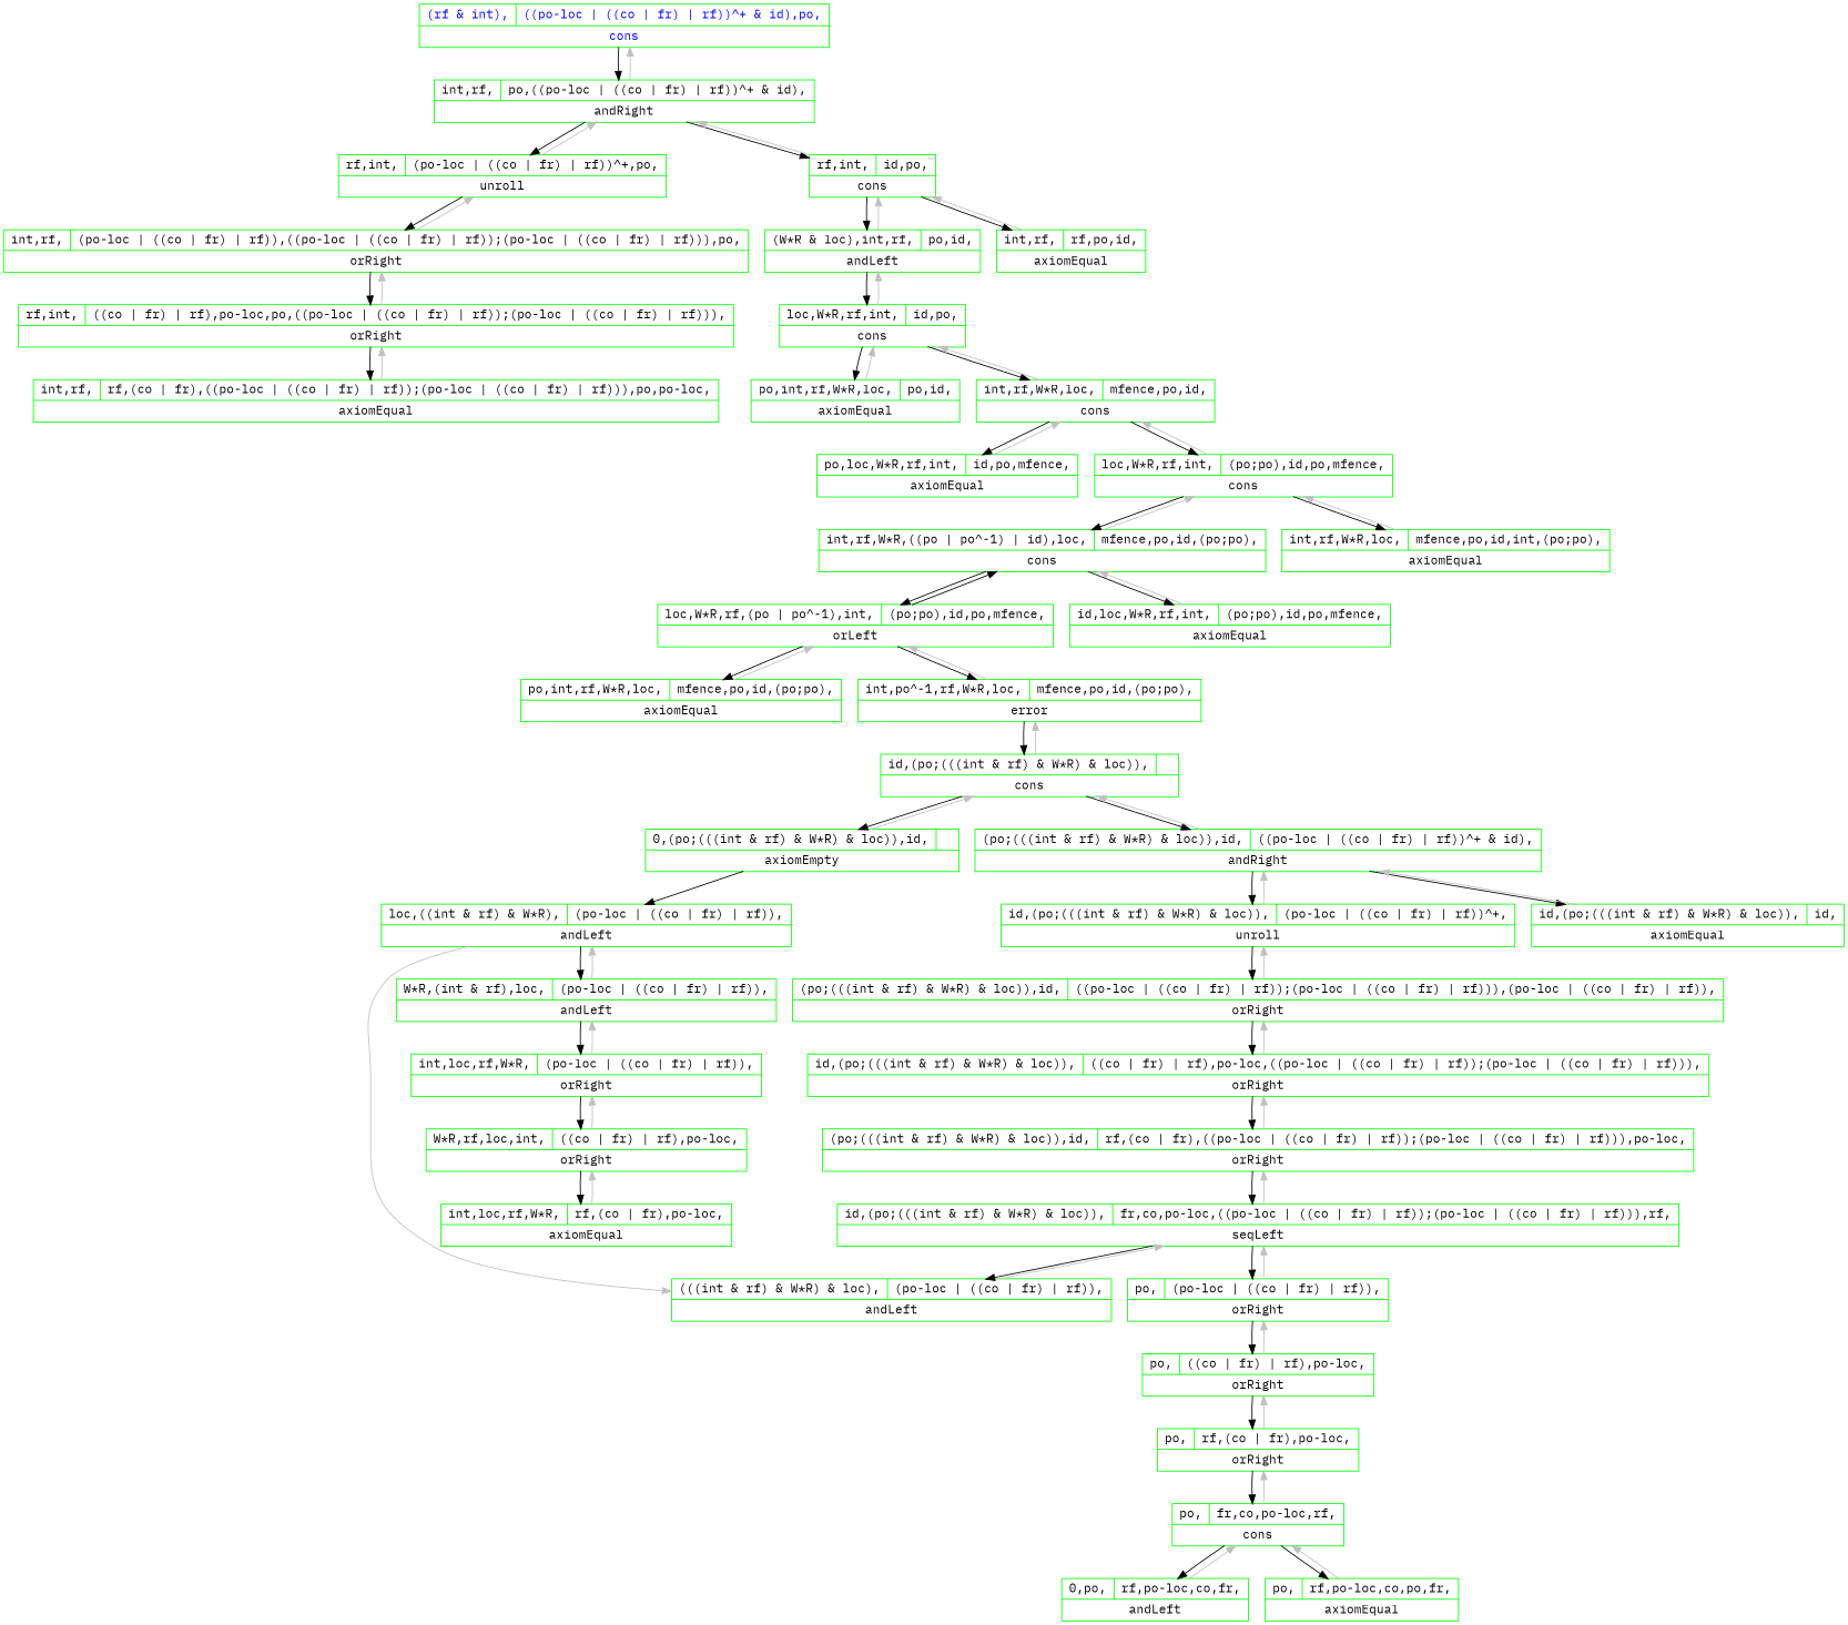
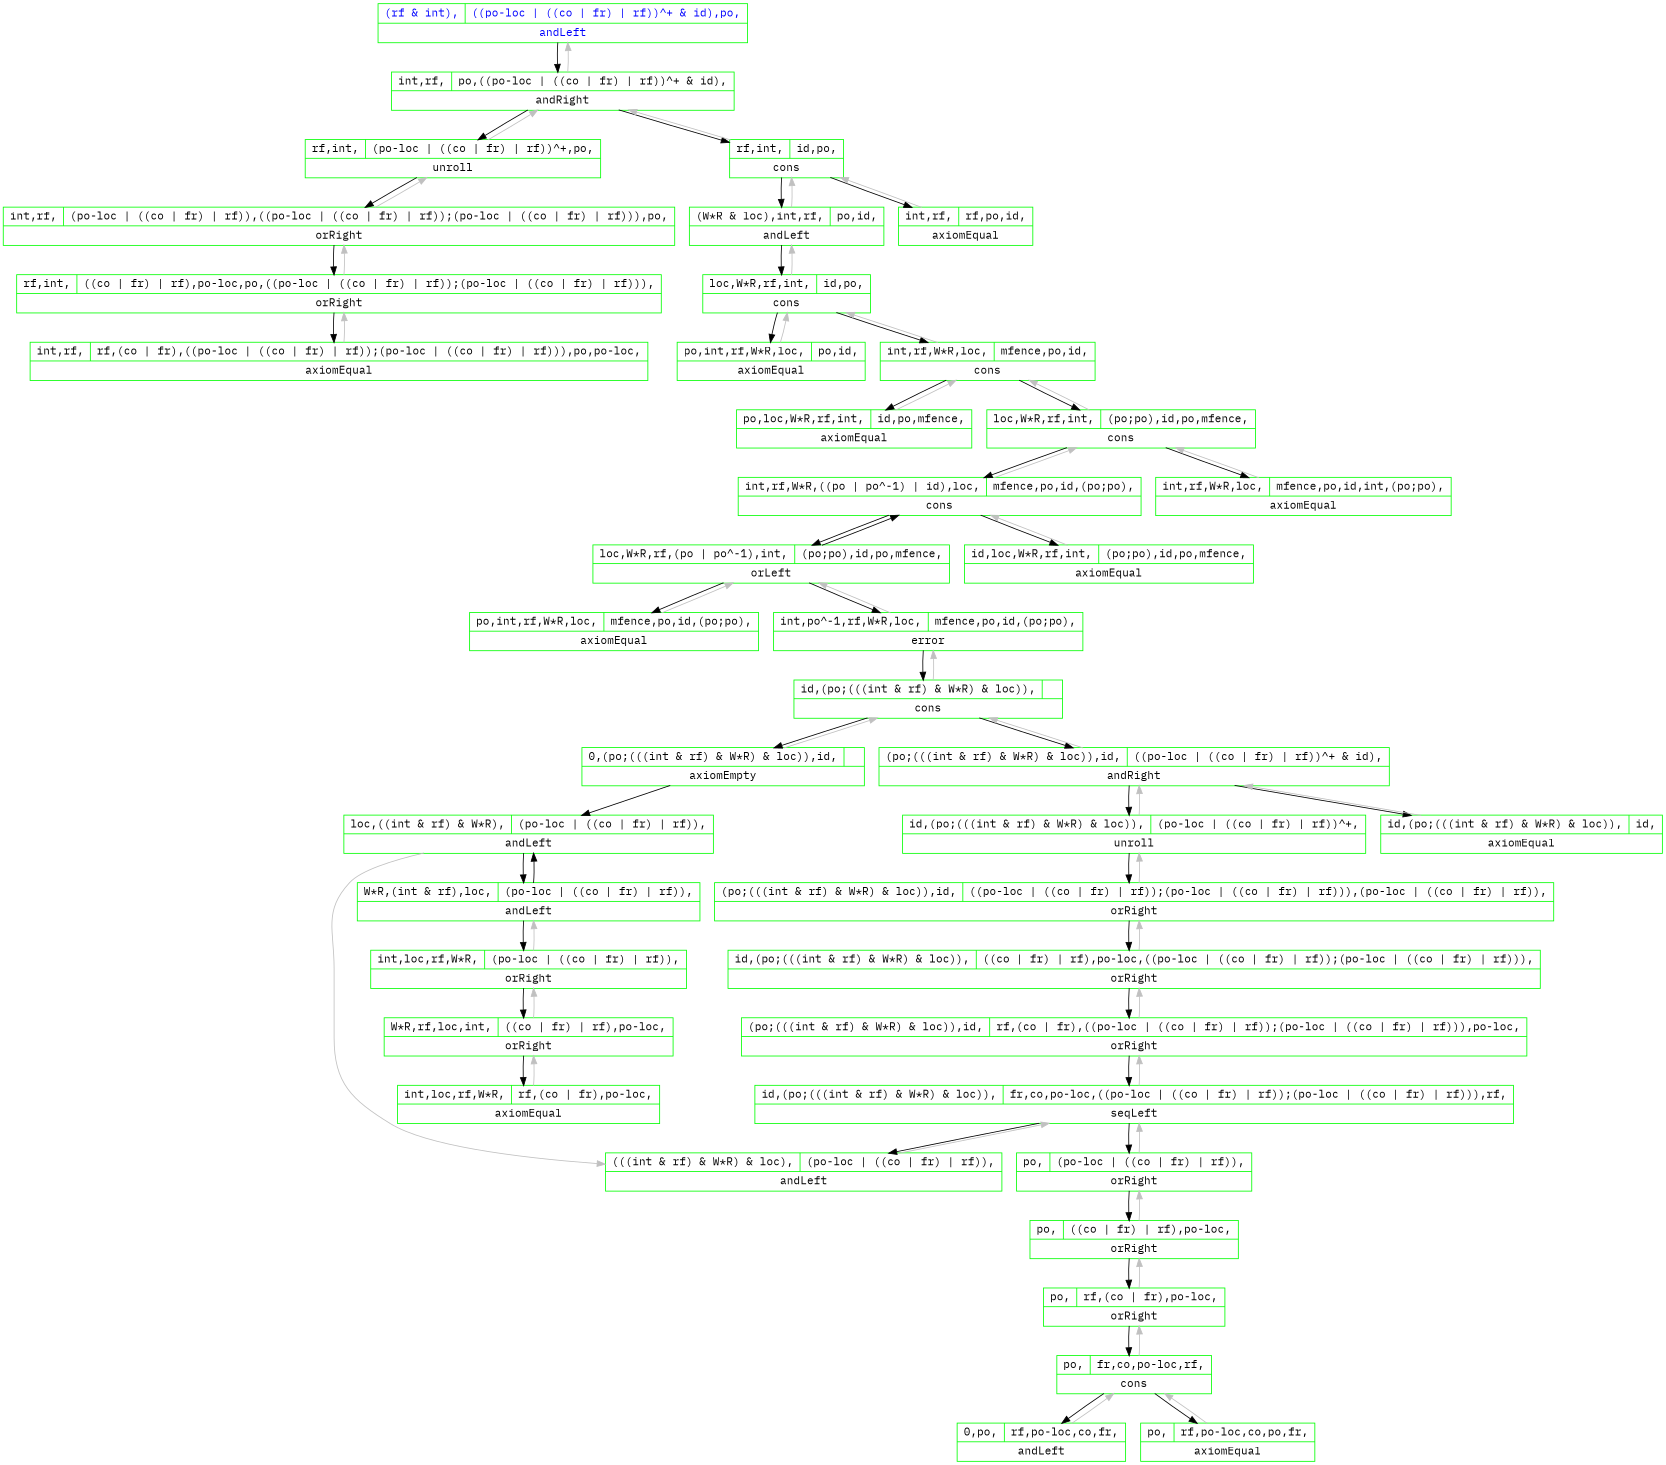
  digraph {
    fontname="IBM Plex Mono"
    node [color=green fontcolor=black fontname="IBM Plex Mono" shape=record]
    edge [fontname="IBM Plex Mono"]
-   n1 [fontcolor=blue label="{{(rf & int), | ((po-loc \| ((co \| fr) \| rf))^+ & id),po,} | cons}"]
+   n1 [fontcolor=blue label="{{(rf & int), | ((po-loc \| ((co \| fr) \| rf))^+ & id),po,} | andLeft}"]
    n2 [label="{{int,rf, | po,((po-loc \| ((co \| fr) \| rf))^+ & id),} | andRight}"]
    n3 [label="{{rf,int, | (po-loc \| ((co \| fr) \| rf))^+,po,} | unroll}"]
    n4 [label="{{rf,int, | id,po,} | cons}"]
    n5 [label="{{int,rf, | (po-loc \| ((co \| fr) \| rf)),((po-loc \| ((co \| fr) \| rf));(po-loc \| ((co \| fr) \| rf))),po,} | orRight}"]
    n6 [label="{{(W*R & loc),int,rf, | po,id,} | andLeft}"]
    n7 [label="{{int,rf, | rf,po,id,} | axiomEqual}"]
    n8 [label="{{rf,int, | ((co \| fr) \| rf),po-loc,po,((po-loc \| ((co \| fr) \| rf));(po-loc \| ((co \| fr) \| rf))),} | orRight}"]
    n9 [label="{{int,rf, | rf,(co \| fr),((po-loc \| ((co \| fr) \| rf));(po-loc \| ((co \| fr) \| rf))),po,po-loc,} | axiomEqual}"]
    n10 [label="{{loc,W*R,rf,int, | id,po,} | cons}"]
    n11 [label="{{po,int,rf,W*R,loc, | po,id,} | axiomEqual}"]
    n12 [label="{{int,rf,W*R,loc, | mfence,po,id,} | cons}"]
    n13 [label="{{po,loc,W*R,rf,int, | id,po,mfence,} | axiomEqual}"]
    n14 [label="{{loc,W*R,rf,int, | (po;po),id,po,mfence,} | cons}"]
    n15 [label="{{int,rf,W*R,((po \| po^-1) \| id),loc, | mfence,po,id,(po;po),} | cons}"]
    n16 [label="{{int,rf,W*R,loc, | mfence,po,id,int,(po;po),} | axiomEqual}"]
    n17 [label="{{loc,W*R,rf,(po \| po^-1),int, | (po;po),id,po,mfence,} | orLeft}"]
    n18 [label="{{id,loc,W*R,rf,int, | (po;po),id,po,mfence,} | axiomEqual}"]
    n19 [label="{{po,int,rf,W*R,loc, | mfence,po,id,(po;po),} | axiomEqual}"]
    n20 [label="{{int,po^-1,rf,W*R,loc, | mfence,po,id,(po;po),} | error}"]
    n21 [label="{{id,(po;(((int & rf) & W*R) & loc)), | } | cons}"]
    n22 [label="{{0,(po;(((int & rf) & W*R) & loc)),id, | } | axiomEmpty}"]
    n23 [label="{{(po;(((int & rf) & W*R) & loc)),id, | ((po-loc \| ((co \| fr) \| rf))^+ & id),} | andRight}"]
    n24 [label="{{loc,((int & rf) & W*R), | (po-loc \| ((co \| fr) \| rf)),} | andLeft}"]
    n25 [label="{{id,(po;(((int & rf) & W*R) & loc)), | (po-loc \| ((co \| fr) \| rf))^+,} | unroll}"]
    n26 [label="{{id,(po;(((int & rf) & W*R) & loc)), | id,} | axiomEqual}"]
    n27 [label="{{(po;(((int & rf) & W*R) & loc)),id, | ((po-loc \| ((co \| fr) \| rf));(po-loc \| ((co \| fr) \| rf))),(po-loc \| ((co \| fr) \| rf)),} | orRight}"]
    n28 [label="{{id,(po;(((int & rf) & W*R) & loc)), | ((co \| fr) \| rf),po-loc,((po-loc \| ((co \| fr) \| rf));(po-loc \| ((co \| fr) \| rf))),} | orRight}"]
    n29 [label="{{(po;(((int & rf) & W*R) & loc)),id, | rf,(co \| fr),((po-loc \| ((co \| fr) \| rf));(po-loc \| ((co \| fr) \| rf))),po-loc,} | orRight}"]
    n30 [label="{{id,(po;(((int & rf) & W*R) & loc)), | fr,co,po-loc,((po-loc \| ((co \| fr) \| rf));(po-loc \| ((co \| fr) \| rf))),rf,} | seqLeft}"]
    n31 [label="{{po, | (po-loc \| ((co \| fr) \| rf)),} | orRight}"]
    n32 [label="{{(((int & rf) & W*R) & loc), | (po-loc \| ((co \| fr) \| rf)),} | andLeft}"]
    n33 [label="{{po, | ((co \| fr) \| rf),po-loc,} | orRight}"]
    n34 [label="{{po, | rf,(co \| fr),po-loc,} | orRight}"]
    n35 [label="{{po, | fr,co,po-loc,rf,} | cons}"]
    n36 [label="{{0,po, | rf,po-loc,co,fr,} | andLeft}"]
    n37 [label="{{po, | rf,po-loc,co,po,fr,} | axiomEqual}"]
    n38 [label="{{W*R,(int & rf),loc, | (po-loc \| ((co \| fr) \| rf)),} | andLeft}"]
    n39 [label="{{int,loc,rf,W*R, | (po-loc \| ((co \| fr) \| rf)),} | orRight}"]
    n40 [label="{{W*R,rf,loc,int, | ((co \| fr) \| rf),po-loc,} | orRight}"]
    n41 [label="{{int,loc,rf,W*R, | rf,(co \| fr),po-loc,} | axiomEqual}"]
    n1 -> n2
    n2 -> n1 [color=grey]
    n2 -> n3
    n2 -> n4
    n3 -> n2 [color=grey]
    n3 -> n5
    n4 -> n2 [color=grey]
    n4 -> n6
    n4 -> n7
    n5 -> n3 [color=grey]
    n5 -> n8
    n6 -> n4 [color=grey]
    n6 -> n10
    n7 -> n4 [color=grey]
    n8 -> n5 [color=grey]
    n8 -> n9
    n9 -> n8 [color=grey]
    n10 -> n6 [color=grey]
    n10 -> n11
    n10 -> n12
    n11 -> n10 [color=grey]
    n12 -> n10 [color=grey]
    n12 -> n13
    n12 -> n14
    n13 -> n12 [color=grey]
    n14 -> n12 [color=grey]
    n14 -> n15
    n14 -> n16
    n15 -> n14 [color=grey]
    n15 -> n17
    n15 -> n18
    n16 -> n14 [color=grey]
    n17 -> n15 [color=black]
    n17 -> n19
    n17 -> n20
    n18 -> n15 [color=grey]
    n19 -> n17 [color=grey]
    n20 -> n17 [color=grey]
    n20 -> n21
    n21 -> n20 [color=grey]
    n21 -> n22
    n21 -> n23
    n22 -> n21 [color=grey]
    n22 -> n24
    n23 -> n21 [color=grey]
    n23 -> n25
    n23 -> n26
    n24 -> n32 [color=grey]
    n24 -> n38
    n25 -> n23 [color=grey]
    n25 -> n27
    n26 -> n23 [color=grey]
    n27 -> n25 [color=grey]
    n27 -> n28
    n28 -> n27 [color=grey]
    n28 -> n29
    n29 -> n28 [color=grey]
    n29 -> n30
    n30 -> n29 [color=grey]
    n30 -> n31
    n30 -> n32
    n31 -> n30 [color=grey]
    n31 -> n33
    n32 -> n30 [color=grey]
    n33 -> n31 [color=grey]
    n33 -> n34
    n34 -> n33 [color=grey]
    n34 -> n35
    n35 -> n34 [color=grey]
    n35 -> n36
    n35 -> n37
    n36 -> n35 [color=grey]
    n37 -> n35 [color=grey]
-   n38 -> n24 [color=grey]
+   n38 -> n24 [color=black]
    n38 -> n39
    n39 -> n38 [color=grey]
    n39 -> n40
    n40 -> n39 [color=grey]
    n40 -> n41
    n41 -> n40 [color=grey]
  }
